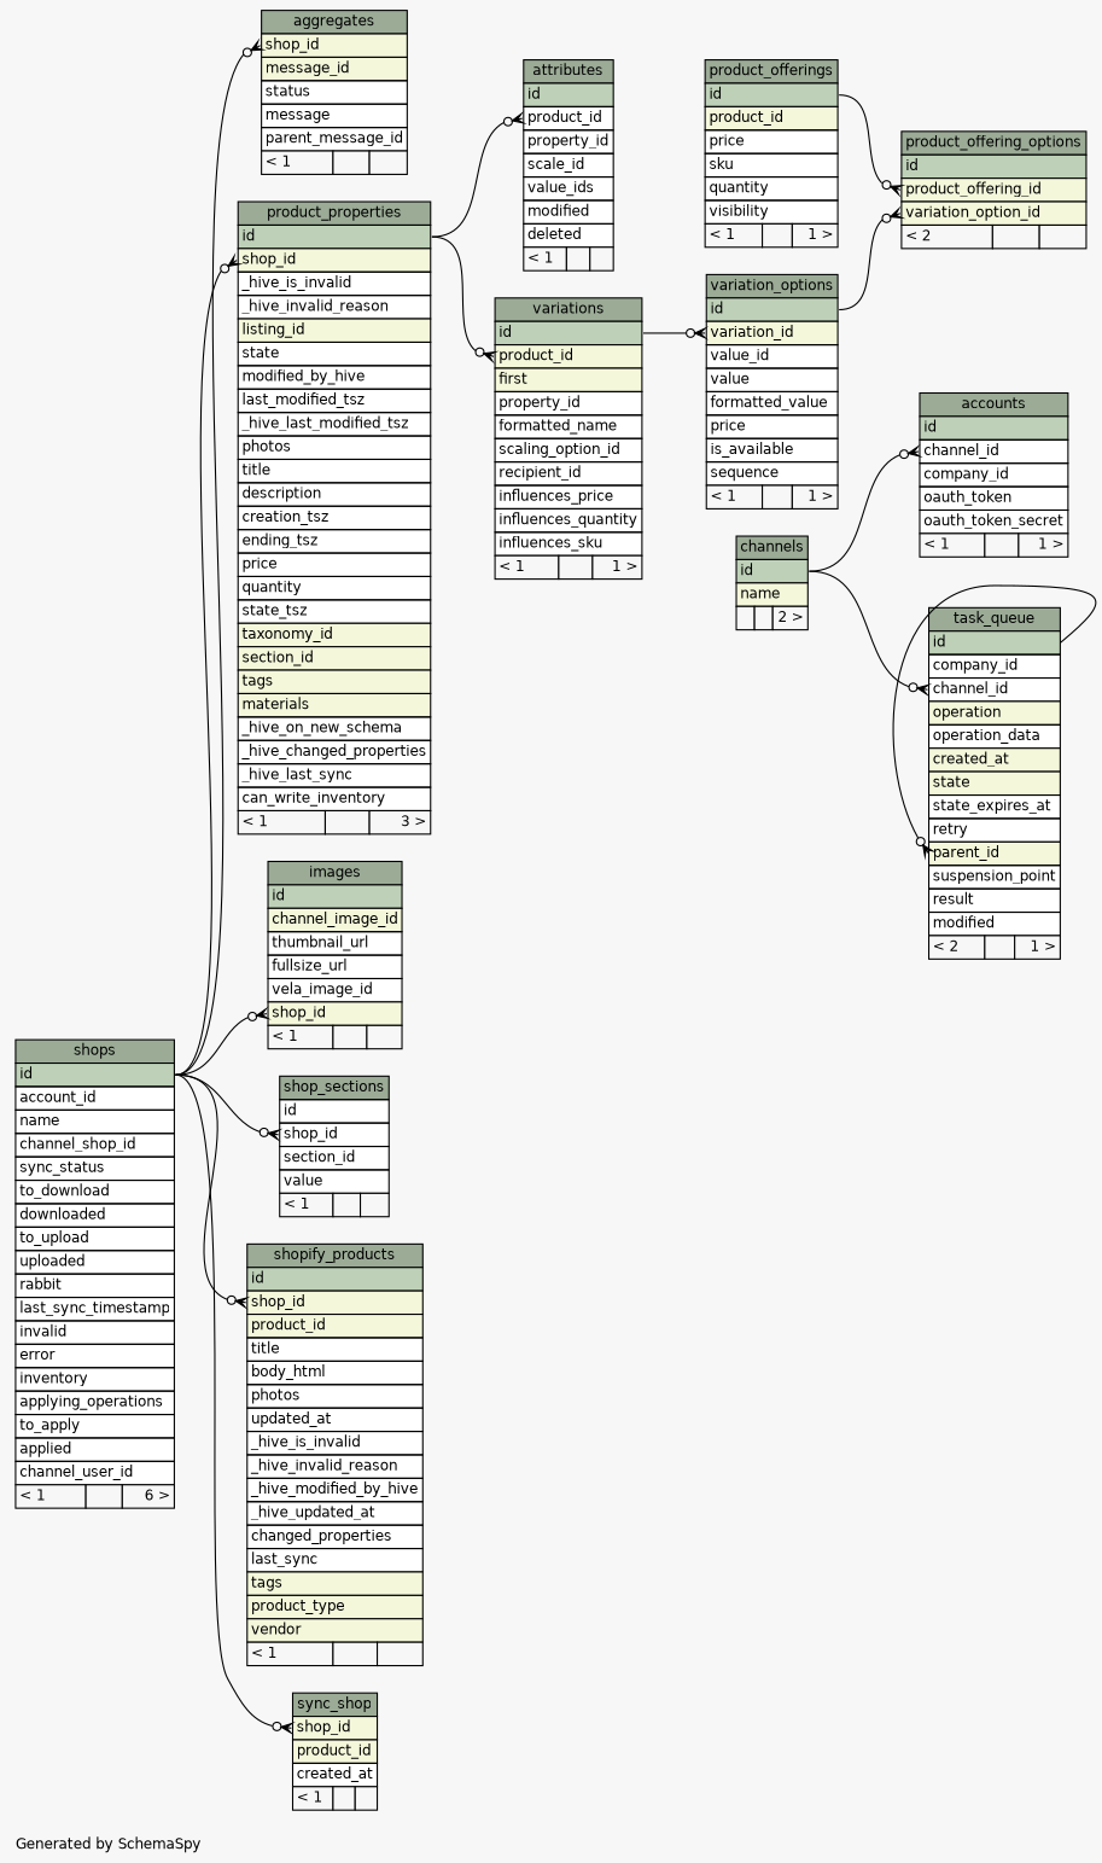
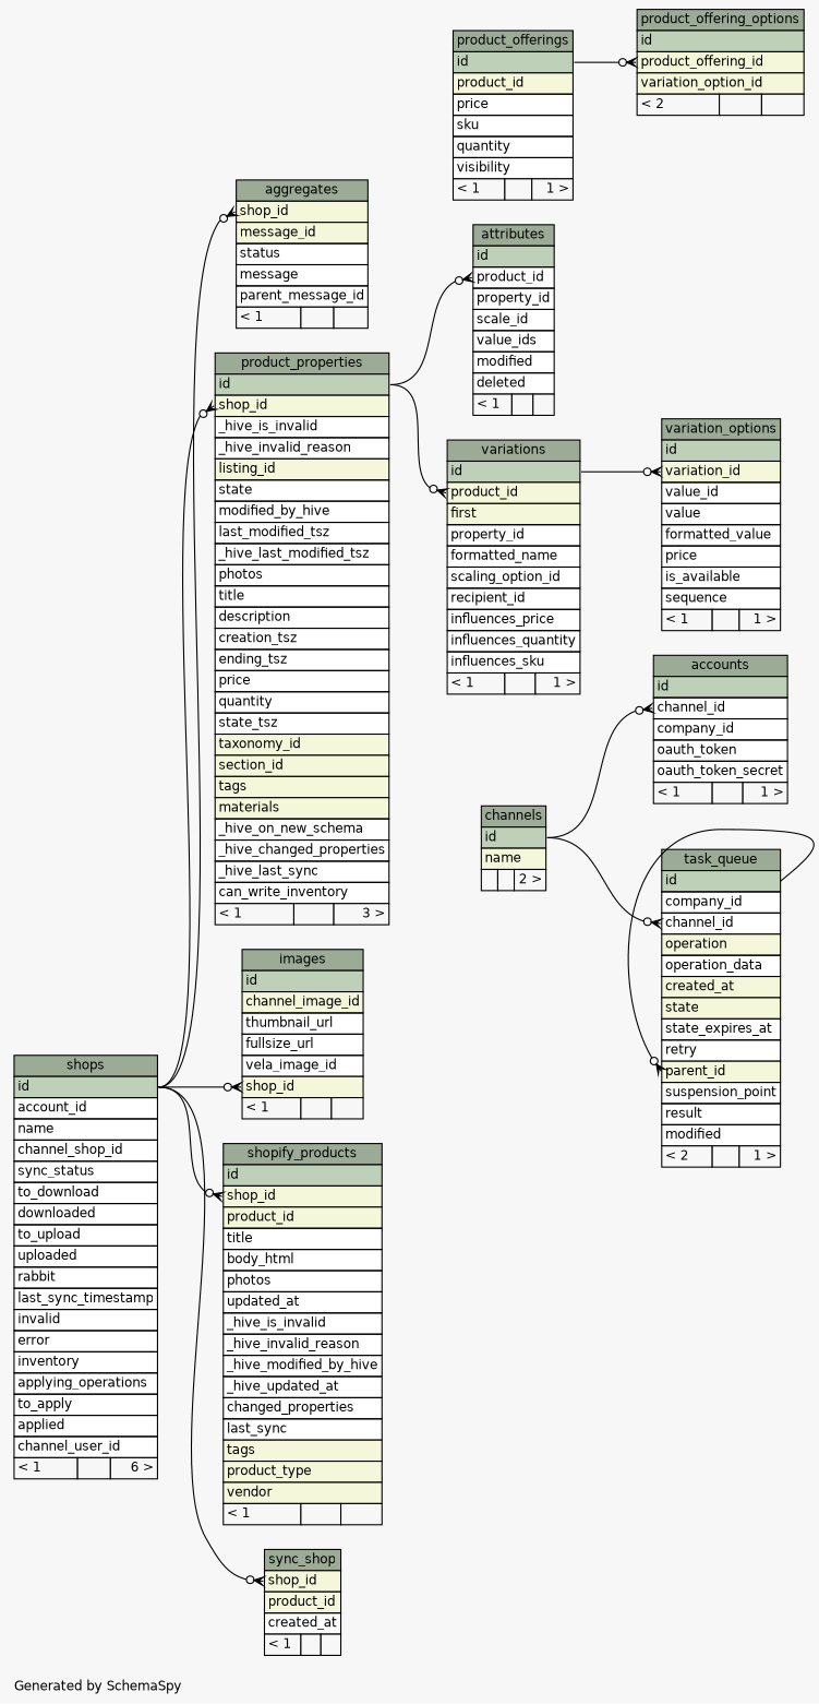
  digraph {
    bgcolor="#f7f7f7"
    fontname=Helvetica
    fontsize=11
    label="\nGenerated by SchemaSpy"
    labeljust=l
    nodesep=0.18
    rankdir=RL
    ranksep=0.46
    node [fontname=Helvetica fontsize=11 shape=plaintext]
    edge [arrowhead=none arrowsize=0.8 arrowtail=crowodot dir=back headport="id:e" tailport="shop_id:w"]
    n1 [label=<     <TABLE BORDER="0" CELLBORDER="1" CELLSPACING="0" BGCOLOR="#ffffff">       <TR><TD COLSPAN="3" BGCOLOR="#9bab96" ALIGN="CENTER">accounts</TD></TR>       <TR><TD PORT="id" COLSPAN="3" BGCOLOR="#bed1b8" ALIGN="LEFT">id</TD></TR>       <TR><TD PORT="channel_id" COLSPAN="3" ALIGN="LEFT">channel_id</TD></TR>       <TR><TD PORT="company_id" COLSPAN="3" ALIGN="LEFT">company_id</TD></TR>       <TR><TD PORT="oauth_token" COLSPAN="3" ALIGN="LEFT">oauth_token</TD></TR>       <TR><TD PORT="oauth_token_secret" COLSPAN="3" ALIGN="LEFT">oauth_token_secret</TD></TR>       <TR><TD ALIGN="LEFT" BGCOLOR="#f7f7f7">&lt; 1</TD><TD ALIGN="RIGHT" BGCOLOR="#f7f7f7">  </TD><TD ALIGN="RIGHT" BGCOLOR="#f7f7f7">1 &gt;</TD></TR>     </TABLE>>]
    n2 [label=<     <TABLE BORDER="0" CELLBORDER="1" CELLSPACING="0" BGCOLOR="#ffffff">       <TR><TD COLSPAN="3" BGCOLOR="#9bab96" ALIGN="CENTER">channels</TD></TR>       <TR><TD PORT="id" COLSPAN="3" BGCOLOR="#bed1b8" ALIGN="LEFT">id</TD></TR>       <TR><TD PORT="name" COLSPAN="3" BGCOLOR="#f4f7da" ALIGN="LEFT">name</TD></TR>       <TR><TD ALIGN="LEFT" BGCOLOR="#f7f7f7">  </TD><TD ALIGN="RIGHT" BGCOLOR="#f7f7f7">  </TD><TD ALIGN="RIGHT" BGCOLOR="#f7f7f7">2 &gt;</TD></TR>     </TABLE>>]
    n3 [label=<     <TABLE BORDER="0" CELLBORDER="1" CELLSPACING="0" BGCOLOR="#ffffff">       <TR><TD COLSPAN="3" BGCOLOR="#9bab96" ALIGN="CENTER">aggregates</TD></TR>       <TR><TD PORT="shop_id" COLSPAN="3" BGCOLOR="#f4f7da" ALIGN="LEFT">shop_id</TD></TR>       <TR><TD PORT="message_id" COLSPAN="3" BGCOLOR="#f4f7da" ALIGN="LEFT">message_id</TD></TR>       <TR><TD PORT="status" COLSPAN="3" ALIGN="LEFT">status</TD></TR>       <TR><TD PORT="message" COLSPAN="3" ALIGN="LEFT">message</TD></TR>       <TR><TD PORT="parent_message_id" COLSPAN="3" ALIGN="LEFT">parent_message_id</TD></TR>       <TR><TD ALIGN="LEFT" BGCOLOR="#f7f7f7">&lt; 1</TD><TD ALIGN="RIGHT" BGCOLOR="#f7f7f7">  </TD><TD ALIGN="RIGHT" BGCOLOR="#f7f7f7">  </TD></TR>     </TABLE>>]
    n4 [label=<     <TABLE BORDER="0" CELLBORDER="1" CELLSPACING="0" BGCOLOR="#ffffff">       <TR><TD COLSPAN="3" BGCOLOR="#9bab96" ALIGN="CENTER">shops</TD></TR>       <TR><TD PORT="id" COLSPAN="3" BGCOLOR="#bed1b8" ALIGN="LEFT">id</TD></TR>       <TR><TD PORT="account_id" COLSPAN="3" ALIGN="LEFT">account_id</TD></TR>       <TR><TD PORT="name" COLSPAN="3" ALIGN="LEFT">name</TD></TR>       <TR><TD PORT="channel_shop_id" COLSPAN="3" ALIGN="LEFT">channel_shop_id</TD></TR>       <TR><TD PORT="sync_status" COLSPAN="3" ALIGN="LEFT">sync_status</TD></TR>       <TR><TD PORT="to_download" COLSPAN="3" ALIGN="LEFT">to_download</TD></TR>       <TR><TD PORT="downloaded" COLSPAN="3" ALIGN="LEFT">downloaded</TD></TR>       <TR><TD PORT="to_upload" COLSPAN="3" ALIGN="LEFT">to_upload</TD></TR>       <TR><TD PORT="uploaded" COLSPAN="3" ALIGN="LEFT">uploaded</TD></TR>       <TR><TD PORT="rabbit" COLSPAN="3" ALIGN="LEFT">rabbit</TD></TR>       <TR><TD PORT="last_sync_timestamp" COLSPAN="3" ALIGN="LEFT">last_sync_timestamp</TD></TR>       <TR><TD PORT="invalid" COLSPAN="3" ALIGN="LEFT">invalid</TD></TR>       <TR><TD PORT="error" COLSPAN="3" ALIGN="LEFT">error</TD></TR>       <TR><TD PORT="inventory" COLSPAN="3" ALIGN="LEFT">inventory</TD></TR>       <TR><TD PORT="applying_operations" COLSPAN="3" ALIGN="LEFT">applying_operations</TD></TR>       <TR><TD PORT="to_apply" COLSPAN="3" ALIGN="LEFT">to_apply</TD></TR>       <TR><TD PORT="applied" COLSPAN="3" ALIGN="LEFT">applied</TD></TR>       <TR><TD PORT="channel_user_id" COLSPAN="3" ALIGN="LEFT">channel_user_id</TD></TR>       <TR><TD ALIGN="LEFT" BGCOLOR="#f7f7f7">&lt; 1</TD><TD ALIGN="RIGHT" BGCOLOR="#f7f7f7">  </TD><TD ALIGN="RIGHT" BGCOLOR="#f7f7f7">6 &gt;</TD></TR>     </TABLE>>]
    n5 [label=<     <TABLE BORDER="0" CELLBORDER="1" CELLSPACING="0" BGCOLOR="#ffffff">       <TR><TD COLSPAN="3" BGCOLOR="#9bab96" ALIGN="CENTER">attributes</TD></TR>       <TR><TD PORT="id" COLSPAN="3" BGCOLOR="#bed1b8" ALIGN="LEFT">id</TD></TR>       <TR><TD PORT="product_id" COLSPAN="3" ALIGN="LEFT">product_id</TD></TR>       <TR><TD PORT="property_id" COLSPAN="3" ALIGN="LEFT">property_id</TD></TR>       <TR><TD PORT="scale_id" COLSPAN="3" ALIGN="LEFT">scale_id</TD></TR>       <TR><TD PORT="value_ids" COLSPAN="3" ALIGN="LEFT">value_ids</TD></TR>       <TR><TD PORT="modified" COLSPAN="3" ALIGN="LEFT">modified</TD></TR>       <TR><TD PORT="deleted" COLSPAN="3" ALIGN="LEFT">deleted</TD></TR>       <TR><TD ALIGN="LEFT" BGCOLOR="#f7f7f7">&lt; 1</TD><TD ALIGN="RIGHT" BGCOLOR="#f7f7f7">  </TD><TD ALIGN="RIGHT" BGCOLOR="#f7f7f7">  </TD></TR>     </TABLE>>]
    n6 [label=<     <TABLE BORDER="0" CELLBORDER="1" CELLSPACING="0" BGCOLOR="#ffffff">       <TR><TD COLSPAN="3" BGCOLOR="#9bab96" ALIGN="CENTER">product_properties</TD></TR>       <TR><TD PORT="id" COLSPAN="3" BGCOLOR="#bed1b8" ALIGN="LEFT">id</TD></TR>       <TR><TD PORT="shop_id" COLSPAN="3" BGCOLOR="#f4f7da" ALIGN="LEFT">shop_id</TD></TR>       <TR><TD PORT="_hive_is_invalid" COLSPAN="3" ALIGN="LEFT">_hive_is_invalid</TD></TR>       <TR><TD PORT="_hive_invalid_reason" COLSPAN="3" ALIGN="LEFT">_hive_invalid_reason</TD></TR>       <TR><TD PORT="listing_id" COLSPAN="3" BGCOLOR="#f4f7da" ALIGN="LEFT">listing_id</TD></TR>       <TR><TD PORT="state" COLSPAN="3" ALIGN="LEFT">state</TD></TR>       <TR><TD PORT="modified_by_hive" COLSPAN="3" ALIGN="LEFT">modified_by_hive</TD></TR>       <TR><TD PORT="last_modified_tsz" COLSPAN="3" ALIGN="LEFT">last_modified_tsz</TD></TR>       <TR><TD PORT="_hive_last_modified_tsz" COLSPAN="3" ALIGN="LEFT">_hive_last_modified_tsz</TD></TR>       <TR><TD PORT="photos" COLSPAN="3" ALIGN="LEFT">photos</TD></TR>       <TR><TD PORT="title" COLSPAN="3" ALIGN="LEFT">title</TD></TR>       <TR><TD PORT="description" COLSPAN="3" ALIGN="LEFT">description</TD></TR>       <TR><TD PORT="creation_tsz" COLSPAN="3" ALIGN="LEFT">creation_tsz</TD></TR>       <TR><TD PORT="ending_tsz" COLSPAN="3" ALIGN="LEFT">ending_tsz</TD></TR>       <TR><TD PORT="price" COLSPAN="3" ALIGN="LEFT">price</TD></TR>       <TR><TD PORT="quantity" COLSPAN="3" ALIGN="LEFT">quantity</TD></TR>       <TR><TD PORT="state_tsz" COLSPAN="3" ALIGN="LEFT">state_tsz</TD></TR>       <TR><TD PORT="taxonomy_id" COLSPAN="3" BGCOLOR="#f4f7da" ALIGN="LEFT">taxonomy_id</TD></TR>       <TR><TD PORT="section_id" COLSPAN="3" BGCOLOR="#f4f7da" ALIGN="LEFT">section_id</TD></TR>       <TR><TD PORT="tags" COLSPAN="3" BGCOLOR="#f4f7da" ALIGN="LEFT">tags</TD></TR>       <TR><TD PORT="materials" COLSPAN="3" BGCOLOR="#f4f7da" ALIGN="LEFT">materials</TD></TR>       <TR><TD PORT="_hive_on_new_schema" COLSPAN="3" ALIGN="LEFT">_hive_on_new_schema</TD></TR>       <TR><TD PORT="_hive_changed_properties" COLSPAN="3" ALIGN="LEFT">_hive_changed_properties</TD></TR>       <TR><TD PORT="_hive_last_sync" COLSPAN="3" ALIGN="LEFT">_hive_last_sync</TD></TR>       <TR><TD PORT="can_write_inventory" COLSPAN="3" ALIGN="LEFT">can_write_inventory</TD></TR>       <TR><TD ALIGN="LEFT" BGCOLOR="#f7f7f7">&lt; 1</TD><TD ALIGN="RIGHT" BGCOLOR="#f7f7f7">  </TD><TD ALIGN="RIGHT" BGCOLOR="#f7f7f7">3 &gt;</TD></TR>     </TABLE>>]
    n7 [label=<     <TABLE BORDER="0" CELLBORDER="1" CELLSPACING="0" BGCOLOR="#ffffff">       <TR><TD COLSPAN="3" BGCOLOR="#9bab96" ALIGN="CENTER">images</TD></TR>       <TR><TD PORT="id" COLSPAN="3" BGCOLOR="#bed1b8" ALIGN="LEFT">id</TD></TR>       <TR><TD PORT="channel_image_id" COLSPAN="3" BGCOLOR="#f4f7da" ALIGN="LEFT">channel_image_id</TD></TR>       <TR><TD PORT="thumbnail_url" COLSPAN="3" ALIGN="LEFT">thumbnail_url</TD></TR>       <TR><TD PORT="fullsize_url" COLSPAN="3" ALIGN="LEFT">fullsize_url</TD></TR>       <TR><TD PORT="vela_image_id" COLSPAN="3" ALIGN="LEFT">vela_image_id</TD></TR>       <TR><TD PORT="shop_id" COLSPAN="3" BGCOLOR="#f4f7da" ALIGN="LEFT">shop_id</TD></TR>       <TR><TD ALIGN="LEFT" BGCOLOR="#f7f7f7">&lt; 1</TD><TD ALIGN="RIGHT" BGCOLOR="#f7f7f7">  </TD><TD ALIGN="RIGHT" BGCOLOR="#f7f7f7">  </TD></TR>     </TABLE>>]
    n8 [label=<     <TABLE BORDER="0" CELLBORDER="1" CELLSPACING="0" BGCOLOR="#ffffff">       <TR><TD COLSPAN="3" BGCOLOR="#9bab96" ALIGN="CENTER">product_offering_options</TD></TR>       <TR><TD PORT="id" COLSPAN="3" BGCOLOR="#bed1b8" ALIGN="LEFT">id</TD></TR>       <TR><TD PORT="product_offering_id" COLSPAN="3" BGCOLOR="#f4f7da" ALIGN="LEFT">product_offering_id</TD></TR>       <TR><TD PORT="variation_option_id" COLSPAN="3" BGCOLOR="#f4f7da" ALIGN="LEFT">variation_option_id</TD></TR>       <TR><TD ALIGN="LEFT" BGCOLOR="#f7f7f7">&lt; 2</TD><TD ALIGN="RIGHT" BGCOLOR="#f7f7f7">  </TD><TD ALIGN="RIGHT" BGCOLOR="#f7f7f7">  </TD></TR>     </TABLE>>]
    n9 [label=<     <TABLE BORDER="0" CELLBORDER="1" CELLSPACING="0" BGCOLOR="#ffffff">       <TR><TD COLSPAN="3" BGCOLOR="#9bab96" ALIGN="CENTER">product_offerings</TD></TR>       <TR><TD PORT="id" COLSPAN="3" BGCOLOR="#bed1b8" ALIGN="LEFT">id</TD></TR>       <TR><TD PORT="product_id" COLSPAN="3" BGCOLOR="#f4f7da" ALIGN="LEFT">product_id</TD></TR>       <TR><TD PORT="price" COLSPAN="3" ALIGN="LEFT">price</TD></TR>       <TR><TD PORT="sku" COLSPAN="3" ALIGN="LEFT">sku</TD></TR>       <TR><TD PORT="quantity" COLSPAN="3" ALIGN="LEFT">quantity</TD></TR>       <TR><TD PORT="visibility" COLSPAN="3" ALIGN="LEFT">visibility</TD></TR>       <TR><TD ALIGN="LEFT" BGCOLOR="#f7f7f7">&lt; 1</TD><TD ALIGN="RIGHT" BGCOLOR="#f7f7f7">  </TD><TD ALIGN="RIGHT" BGCOLOR="#f7f7f7">1 &gt;</TD></TR>     </TABLE>>]
    n10 [label=<     <TABLE BORDER="0" CELLBORDER="1" CELLSPACING="0" BGCOLOR="#ffffff">       <TR><TD COLSPAN="3" BGCOLOR="#9bab96" ALIGN="CENTER">variation_options</TD></TR>       <TR><TD PORT="id" COLSPAN="3" BGCOLOR="#bed1b8" ALIGN="LEFT">id</TD></TR>       <TR><TD PORT="variation_id" COLSPAN="3" BGCOLOR="#f4f7da" ALIGN="LEFT">variation_id</TD></TR>       <TR><TD PORT="value_id" COLSPAN="3" ALIGN="LEFT">value_id</TD></TR>       <TR><TD PORT="value" COLSPAN="3" ALIGN="LEFT">value</TD></TR>       <TR><TD PORT="formatted_value" COLSPAN="3" ALIGN="LEFT">formatted_value</TD></TR>       <TR><TD PORT="price" COLSPAN="3" ALIGN="LEFT">price</TD></TR>       <TR><TD PORT="is_available" COLSPAN="3" ALIGN="LEFT">is_available</TD></TR>       <TR><TD PORT="sequence" COLSPAN="3" ALIGN="LEFT">sequence</TD></TR>       <TR><TD ALIGN="LEFT" BGCOLOR="#f7f7f7">&lt; 1</TD><TD ALIGN="RIGHT" BGCOLOR="#f7f7f7">  </TD><TD ALIGN="RIGHT" BGCOLOR="#f7f7f7">1 &gt;</TD></TR>     </TABLE>>]
    n11 [label=<     <TABLE BORDER="0" CELLBORDER="1" CELLSPACING="0" BGCOLOR="#ffffff">       <TR><TD COLSPAN="3" BGCOLOR="#9bab96" ALIGN="CENTER">variations</TD></TR>       <TR><TD PORT="id" COLSPAN="3" BGCOLOR="#bed1b8" ALIGN="LEFT">id</TD></TR>       <TR><TD PORT="product_id" COLSPAN="3" BGCOLOR="#f4f7da" ALIGN="LEFT">product_id</TD></TR>       <TR><TD PORT="first" COLSPAN="3" BGCOLOR="#f4f7da" ALIGN="LEFT">first</TD></TR>       <TR><TD PORT="property_id" COLSPAN="3" ALIGN="LEFT">property_id</TD></TR>       <TR><TD PORT="formatted_name" COLSPAN="3" ALIGN="LEFT">formatted_name</TD></TR>       <TR><TD PORT="scaling_option_id" COLSPAN="3" ALIGN="LEFT">scaling_option_id</TD></TR>       <TR><TD PORT="recipient_id" COLSPAN="3" ALIGN="LEFT">recipient_id</TD></TR>       <TR><TD PORT="influences_price" COLSPAN="3" ALIGN="LEFT">influences_price</TD></TR>       <TR><TD PORT="influences_quantity" COLSPAN="3" ALIGN="LEFT">influences_quantity</TD></TR>       <TR><TD PORT="influences_sku" COLSPAN="3" ALIGN="LEFT">influences_sku</TD></TR>       <TR><TD ALIGN="LEFT" BGCOLOR="#f7f7f7">&lt; 1</TD><TD ALIGN="RIGHT" BGCOLOR="#f7f7f7">  </TD><TD ALIGN="RIGHT" BGCOLOR="#f7f7f7">1 &gt;</TD></TR>     </TABLE>>]
-   n12 [label=<     <TABLE BORDER="0" CELLBORDER="1" CELLSPACING="0" BGCOLOR="#ffffff">       <TR><TD COLSPAN="3" BGCOLOR="#9bab96" ALIGN="CENTER">shop_sections</TD></TR>       <TR><TD PORT="id" COLSPAN="3" ALIGN="LEFT">id</TD></TR>       <TR><TD PORT="shop_id" COLSPAN="3" ALIGN="LEFT">shop_id</TD></TR>       <TR><TD PORT="section_id" COLSPAN="3" ALIGN="LEFT">section_id</TD></TR>       <TR><TD PORT="value" COLSPAN="3" ALIGN="LEFT">value</TD></TR>       <TR><TD ALIGN="LEFT" BGCOLOR="#f7f7f7">&lt; 1</TD><TD ALIGN="RIGHT" BGCOLOR="#f7f7f7">  </TD><TD ALIGN="RIGHT" BGCOLOR="#f7f7f7">  </TD></TR>     </TABLE>>]
    n13 [label=<     <TABLE BORDER="0" CELLBORDER="1" CELLSPACING="0" BGCOLOR="#ffffff">       <TR><TD COLSPAN="3" BGCOLOR="#9bab96" ALIGN="CENTER">shopify_products</TD></TR>       <TR><TD PORT="id" COLSPAN="3" BGCOLOR="#bed1b8" ALIGN="LEFT">id</TD></TR>       <TR><TD PORT="shop_id" COLSPAN="3" BGCOLOR="#f4f7da" ALIGN="LEFT">shop_id</TD></TR>       <TR><TD PORT="product_id" COLSPAN="3" BGCOLOR="#f4f7da" ALIGN="LEFT">product_id</TD></TR>       <TR><TD PORT="title" COLSPAN="3" ALIGN="LEFT">title</TD></TR>       <TR><TD PORT="body_html" COLSPAN="3" ALIGN="LEFT">body_html</TD></TR>       <TR><TD PORT="photos" COLSPAN="3" ALIGN="LEFT">photos</TD></TR>       <TR><TD PORT="updated_at" COLSPAN="3" ALIGN="LEFT">updated_at</TD></TR>       <TR><TD PORT="_hive_is_invalid" COLSPAN="3" ALIGN="LEFT">_hive_is_invalid</TD></TR>       <TR><TD PORT="_hive_invalid_reason" COLSPAN="3" ALIGN="LEFT">_hive_invalid_reason</TD></TR>       <TR><TD PORT="_hive_modified_by_hive" COLSPAN="3" ALIGN="LEFT">_hive_modified_by_hive</TD></TR>       <TR><TD PORT="_hive_updated_at" COLSPAN="3" ALIGN="LEFT">_hive_updated_at</TD></TR>       <TR><TD PORT="changed_properties" COLSPAN="3" ALIGN="LEFT">changed_properties</TD></TR>       <TR><TD PORT="last_sync" COLSPAN="3" ALIGN="LEFT">last_sync</TD></TR>       <TR><TD PORT="tags" COLSPAN="3" BGCOLOR="#f4f7da" ALIGN="LEFT">tags</TD></TR>       <TR><TD PORT="product_type" COLSPAN="3" BGCOLOR="#f4f7da" ALIGN="LEFT">product_type</TD></TR>       <TR><TD PORT="vendor" COLSPAN="3" BGCOLOR="#f4f7da" ALIGN="LEFT">vendor</TD></TR>       <TR><TD ALIGN="LEFT" BGCOLOR="#f7f7f7">&lt; 1</TD><TD ALIGN="RIGHT" BGCOLOR="#f7f7f7">  </TD><TD ALIGN="RIGHT" BGCOLOR="#f7f7f7">  </TD></TR>     </TABLE>>]
    n14 [label=<     <TABLE BORDER="0" CELLBORDER="1" CELLSPACING="0" BGCOLOR="#ffffff">       <TR><TD COLSPAN="3" BGCOLOR="#9bab96" ALIGN="CENTER">sync_shop</TD></TR>       <TR><TD PORT="shop_id" COLSPAN="3" BGCOLOR="#f4f7da" ALIGN="LEFT">shop_id</TD></TR>       <TR><TD PORT="product_id" COLSPAN="3" BGCOLOR="#f4f7da" ALIGN="LEFT">product_id</TD></TR>       <TR><TD PORT="created_at" COLSPAN="3" ALIGN="LEFT">created_at</TD></TR>       <TR><TD ALIGN="LEFT" BGCOLOR="#f7f7f7">&lt; 1</TD><TD ALIGN="RIGHT" BGCOLOR="#f7f7f7">  </TD><TD ALIGN="RIGHT" BGCOLOR="#f7f7f7">  </TD></TR>     </TABLE>>]
    n15 [label=<     <TABLE BORDER="0" CELLBORDER="1" CELLSPACING="0" BGCOLOR="#ffffff">       <TR><TD COLSPAN="3" BGCOLOR="#9bab96" ALIGN="CENTER">task_queue</TD></TR>       <TR><TD PORT="id" COLSPAN="3" BGCOLOR="#bed1b8" ALIGN="LEFT">id</TD></TR>       <TR><TD PORT="company_id" COLSPAN="3" ALIGN="LEFT">company_id</TD></TR>       <TR><TD PORT="channel_id" COLSPAN="3" ALIGN="LEFT">channel_id</TD></TR>       <TR><TD PORT="operation" COLSPAN="3" BGCOLOR="#f4f7da" ALIGN="LEFT">operation</TD></TR>       <TR><TD PORT="operation_data" COLSPAN="3" ALIGN="LEFT">operation_data</TD></TR>       <TR><TD PORT="created_at" COLSPAN="3" BGCOLOR="#f4f7da" ALIGN="LEFT">created_at</TD></TR>       <TR><TD PORT="state" COLSPAN="3" BGCOLOR="#f4f7da" ALIGN="LEFT">state</TD></TR>       <TR><TD PORT="state_expires_at" COLSPAN="3" ALIGN="LEFT">state_expires_at</TD></TR>       <TR><TD PORT="retry" COLSPAN="3" ALIGN="LEFT">retry</TD></TR>       <TR><TD PORT="parent_id" COLSPAN="3" BGCOLOR="#f4f7da" ALIGN="LEFT">parent_id</TD></TR>       <TR><TD PORT="suspension_point" COLSPAN="3" ALIGN="LEFT">suspension_point</TD></TR>       <TR><TD PORT="result" COLSPAN="3" ALIGN="LEFT">result</TD></TR>       <TR><TD PORT="modified" COLSPAN="3" ALIGN="LEFT">modified</TD></TR>       <TR><TD ALIGN="LEFT" BGCOLOR="#f7f7f7">&lt; 2</TD><TD ALIGN="RIGHT" BGCOLOR="#f7f7f7">  </TD><TD ALIGN="RIGHT" BGCOLOR="#f7f7f7">1 &gt;</TD></TR>     </TABLE>>]
    n1 -> n2 [tailport="channel_id:w"]
    n3 -> n4
    n5 -> n6 [tailport="product_id:w"]
    n6 -> n4
    n7 -> n4
    n8 -> n9 [tailport="product_offering_id:w"]
-   n8 -> n10 [tailport="variation_option_id:w"]
    n10 -> n11 [tailport="variation_id:w"]
    n11 -> n6 [tailport="product_id:w"]
-   n12 -> n4
    n13 -> n4
    n14 -> n4
    n15 -> n2 [tailport="channel_id:w"]
    n15 -> n15 [tailport="parent_id:w"]
  }
